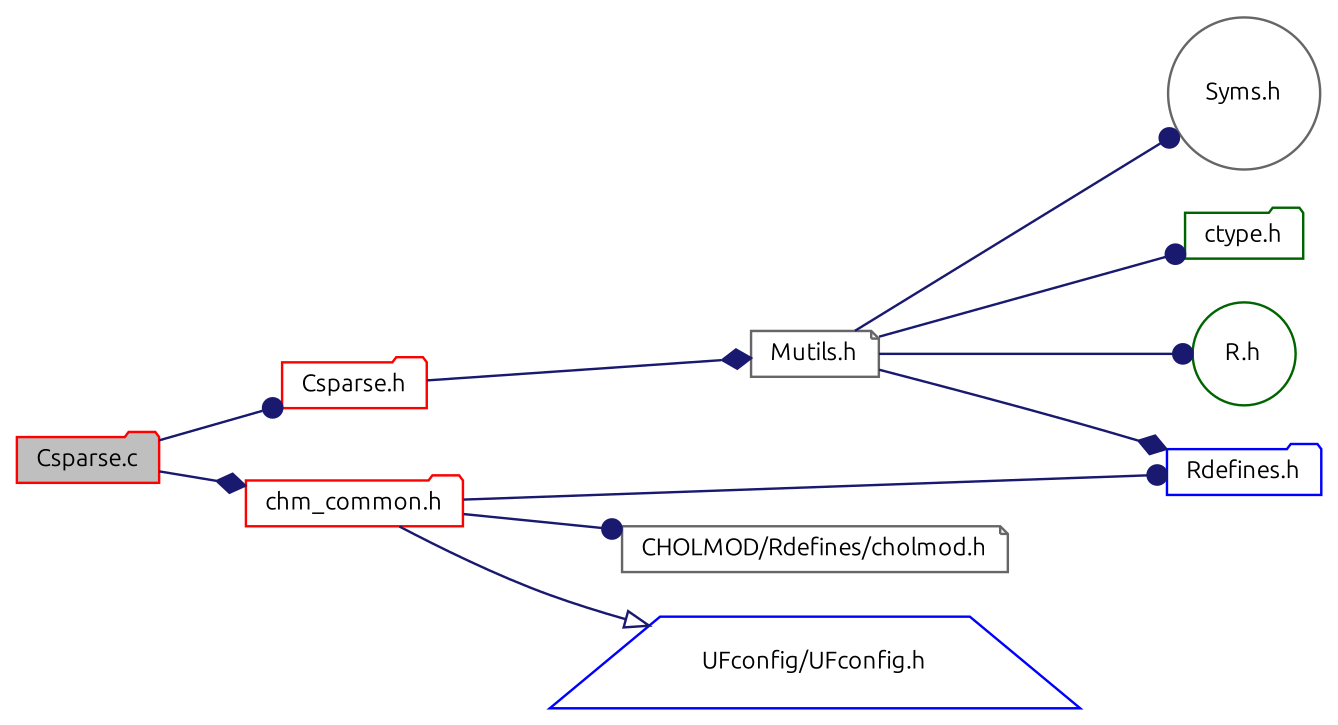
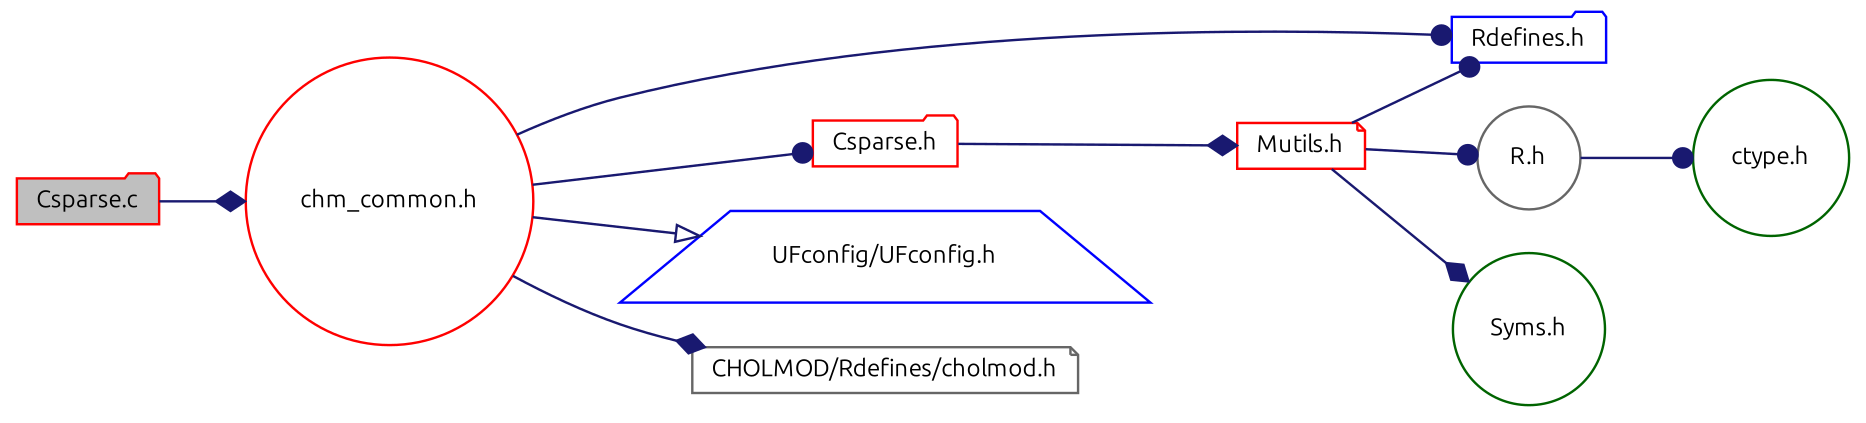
  digraph {
    fontname=Ubuntu
    rankdir=LR
    node [color=red fillcolor=white fontname=Ubuntu fontsize=10 shape=folder style=filled]
    edge [arrowhead=dot color=midnightblue fontname=Ubuntu fontsize=10 labelfontname="FreeSans.ttf" labelfontsize=10 style=solid]
    n1 [fillcolor=grey75 fontcolor=black height=0.2 label="Csparse.c" width=0.4]
    n2 [height=0.2 label="Csparse.h" width=0.4]
-   n3 [height=0.2 label="chm_common.h" width=0.4]
-   n4 [color=gray40 height=0.2 label="Mutils.h" shape=note width=0.4]
+   n3 [height=0.2 label="chm_common.h" shape=circle width=0.4]
+   n4 [height=0.2 label="Mutils.h" shape=note width=0.4]
    n5 [color=blue height=0.2 label="Rdefines.h" width=0.4]
    n6 [color=blue height=0.2 label="UFconfig/UFconfig.h" shape=trapezium width=0.4]
    n7 [color=gray40 height=0.2 label="CHOLMOD/Rdefines/cholmod.h" shape=note width=0.4]
-   n8 [color=darkgreen height=0.2 label="ctype.h" width=0.4]
-   n9 [color=darkgreen height=0.2 label="R.h" shape=circle width=0.4]
-   n10 [color=gray40 height=0.2 label="Syms.h" shape=circle width=0.4]
-   n1 -> n2
+   n8 [color=darkgreen height=0.2 label="ctype.h" shape=circle width=0.4]
+   n9 [color=gray40 height=0.2 label="R.h" shape=circle width=0.4]
+   n10 [color=darkgreen height=0.2 label="Syms.h" shape=circle width=0.4]
+   n3 -> n2
    n1 -> n3 [arrowhead=diamond]
    n2 -> n4 [arrowhead=diamond]
    n3 -> n5
    n3 -> n6 [arrowhead=onormal]
-   n3 -> n7
-   n4 -> n5 [arrowhead=diamond]
-   n4 -> n8
+   n3 -> n7 [arrowhead=diamond]
+   n4 -> n5
+   n9 -> n8
    n4 -> n9
-   n4 -> n10
+   n4 -> n10 [arrowhead=diamond]
  }
